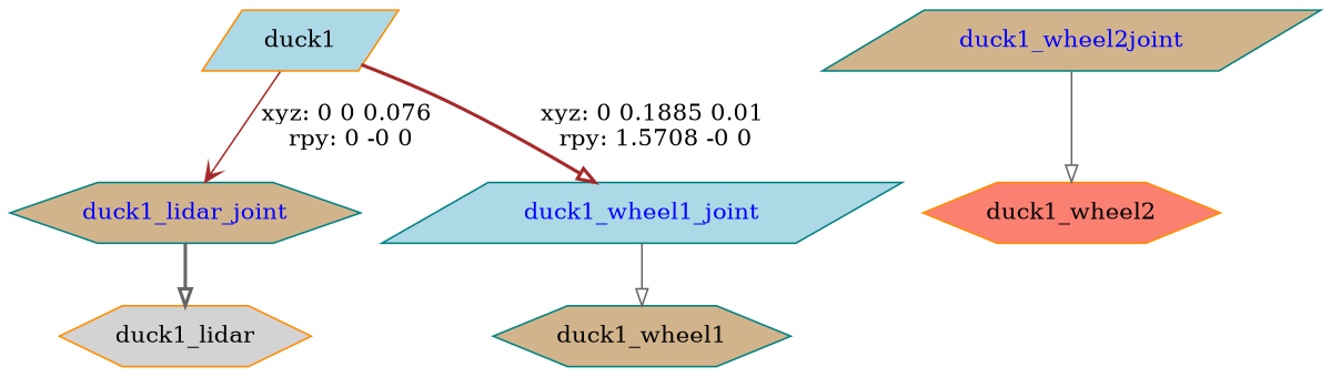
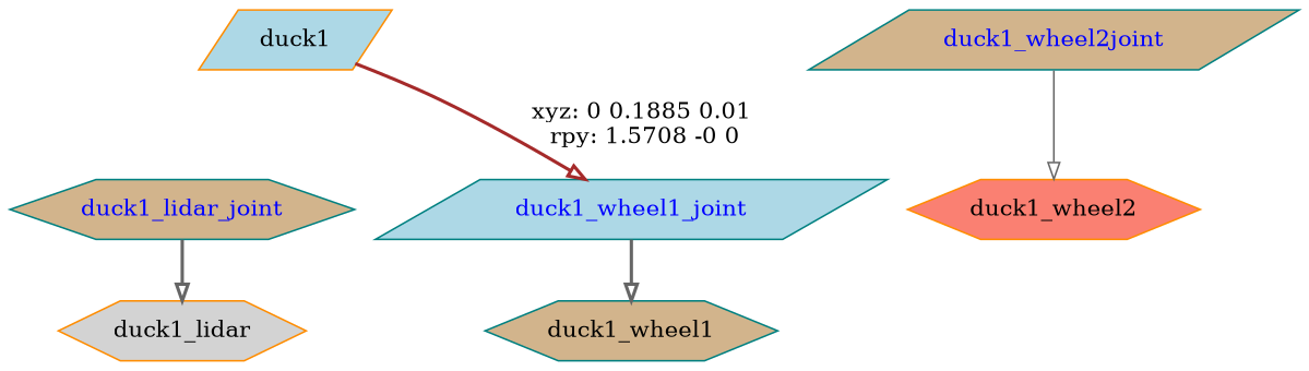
  digraph {
    node [color=teal fillcolor=tan shape=hexagon style=filled]
    edge [arrowhead=onormal color=gray40 style=solid]
    n1 [color=darkorange fillcolor=lightblue label=duck1 shape=parallelogram]
    duck1_lidar_joint [fontcolor=blue]
    duck1_wheel1_joint [fillcolor=lightblue fontcolor=blue shape=parallelogram]
    n4 [color=darkorange fillcolor=lightgrey label=duck1_lidar]
    n5 [label=duck1_wheel1]
    duck1_wheel2joint [fontcolor=blue shape=parallelogram]
    n7 [color=darkorange fillcolor=salmon label=duck1_wheel2]
-   n1 -> duck1_lidar_joint [arrowhead=vee color=brown label="xyz: 0 0 0.076 \nrpy: 0 -0 0"]
    n1 -> duck1_wheel1_joint [color=brown label="xyz: 0 0.1885 0.01 \nrpy: 1.5708 -0 0" style=bold]
    duck1_lidar_joint -> n4 [style=bold]
-   duck1_wheel1_joint -> n5
+   duck1_wheel1_joint -> n5 [style=bold]
    duck1_wheel2joint -> n7
  }
